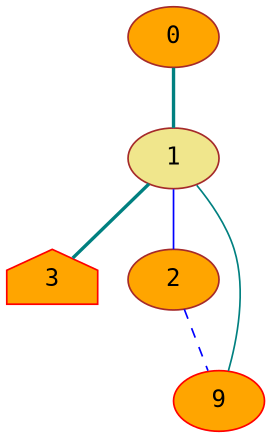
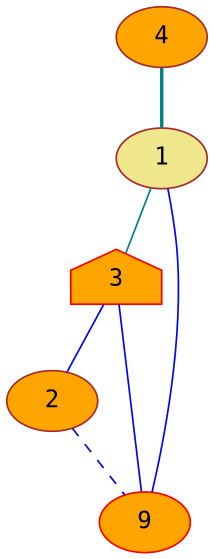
  graph {
    fontname="DejaVu Sans Mono"
    node [color=brown fillcolor=orange fontname="DejaVu Sans Mono" shape=ellipse style=filled]
    edge [color=teal fontname="DejaVu Sans Mono" style=solid]
    1 [fillcolor=khaki]
-   0
+   0 [label=4]
    3 [color=red shape=house]
    2
    n5 [color=red label=9]
-   1 -- 3 [style=bold]
-   1 -- 2 [color=blue]
-   1 -- n5
+   1 -- 3
+   3 -- 2 [color=blue]
+   1 -- n5 [color=blue]
    0 -- 1 [style=bold]
+   3 -- n5 [color=blue]
    2 -- n5 [color=blue style=dashed]
  }
